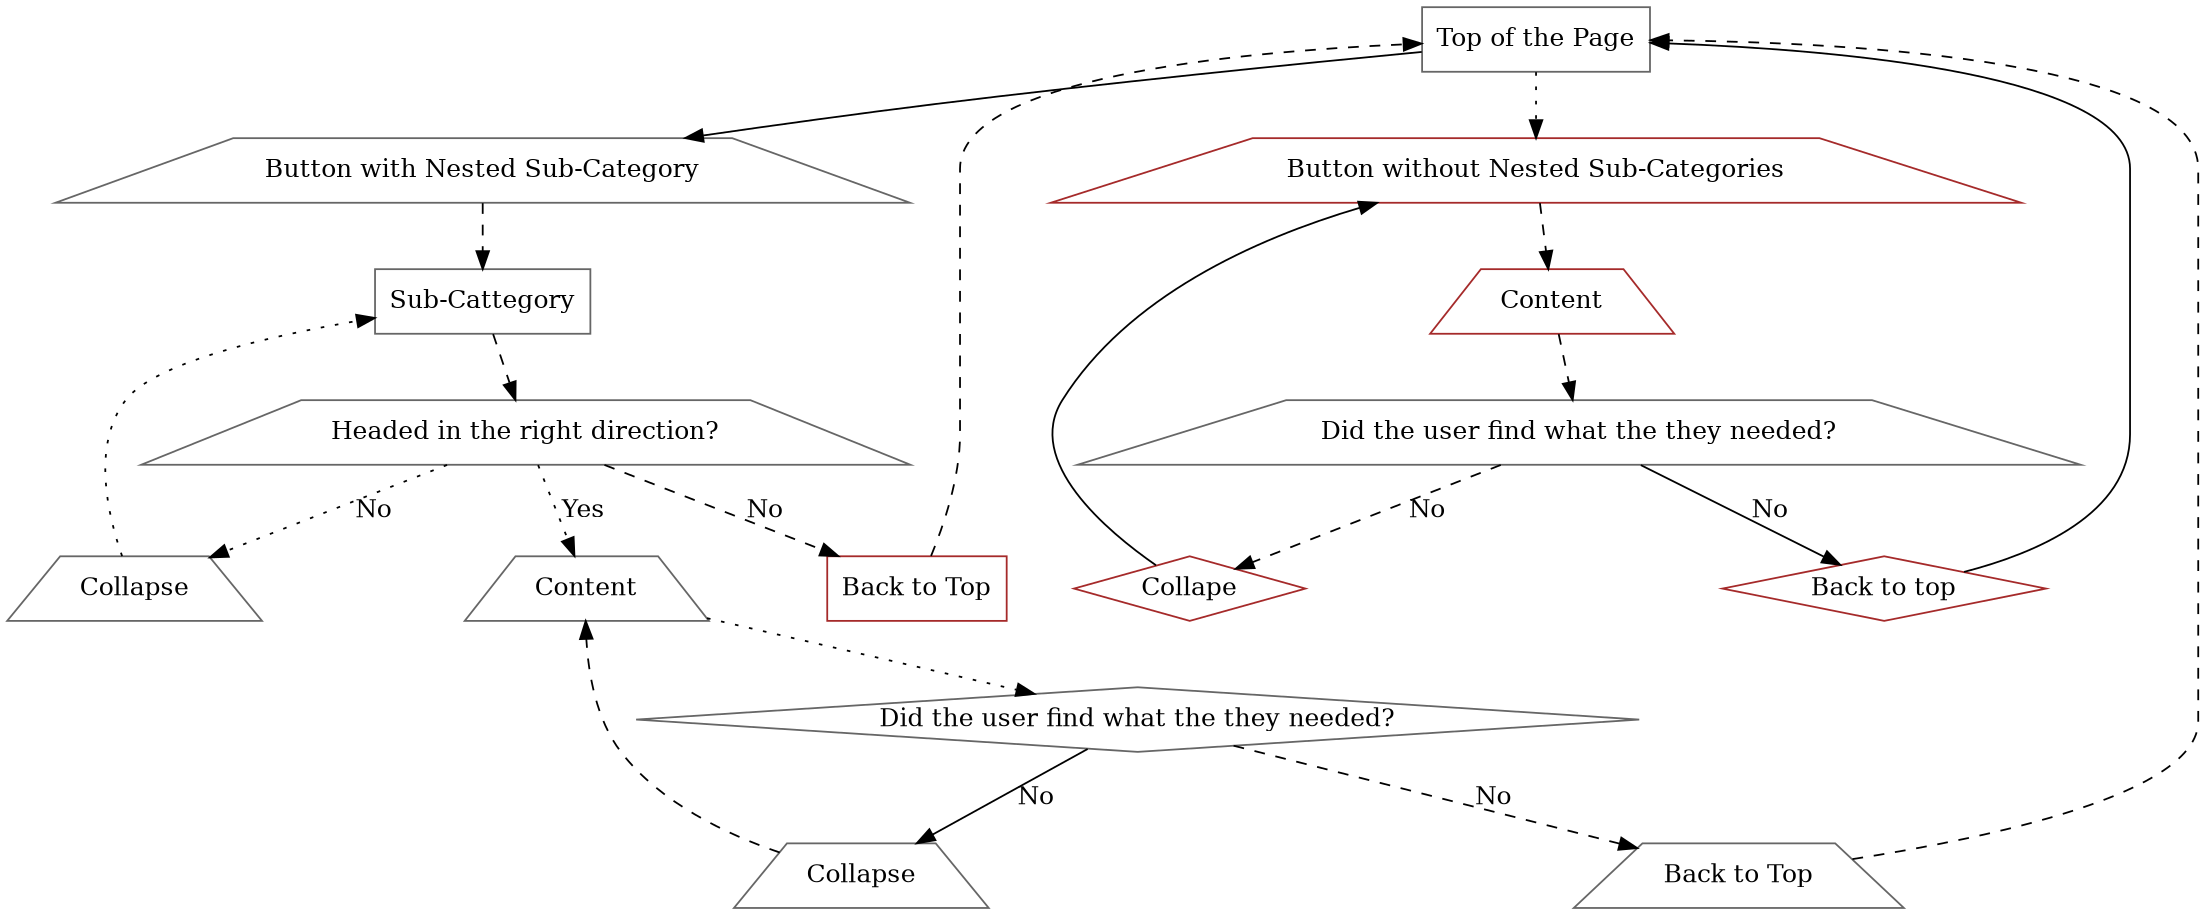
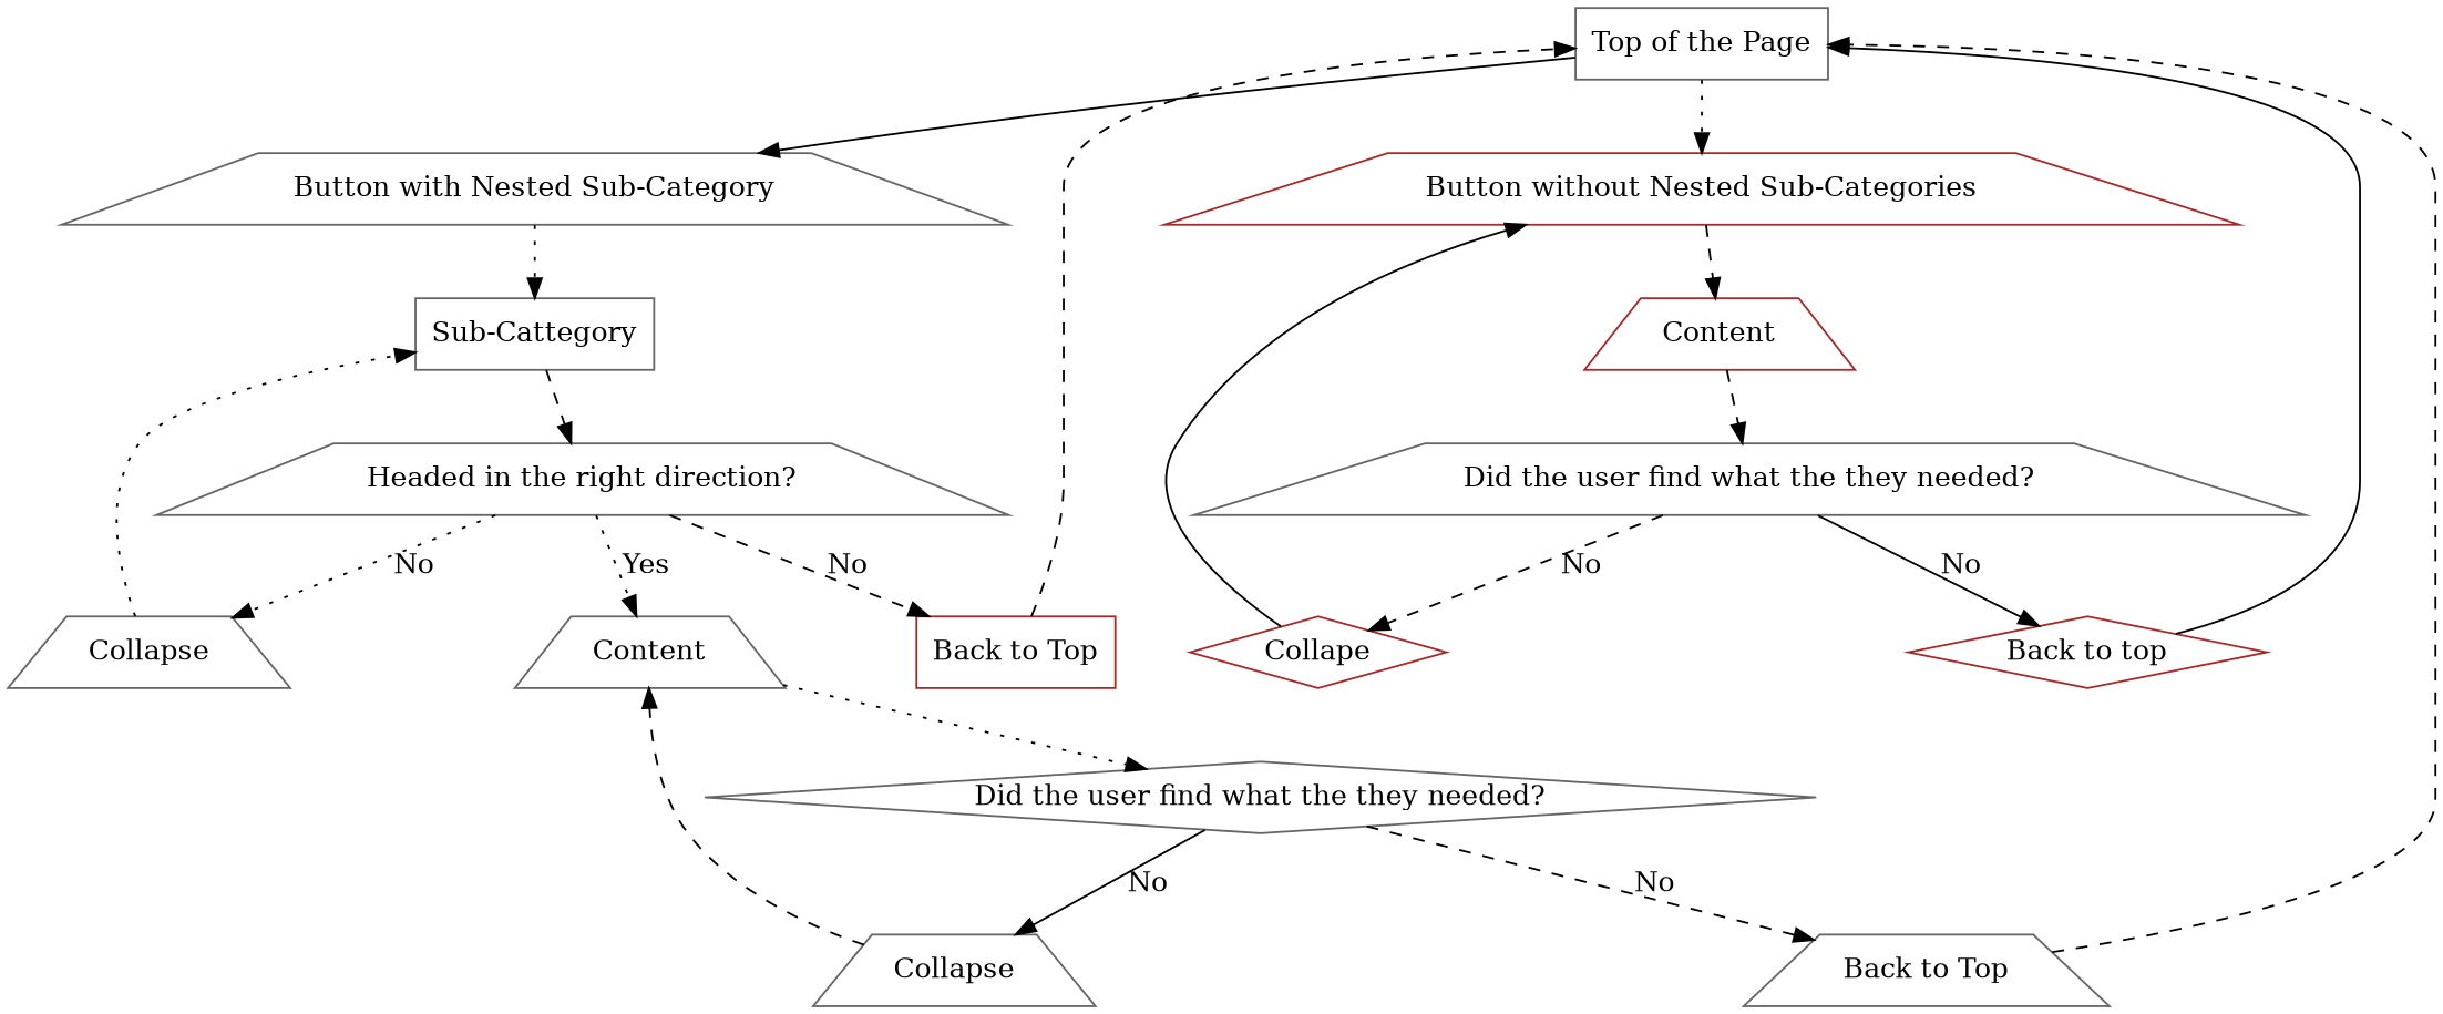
  digraph {
    node [color=gray40 shape=trapezium]
    edge [style=dashed]
    n1 [label="Top of the Page" shape=box]
    n2 [label="Button with Nested Sub-Category"]
    n3 [color=brown label="Button without Nested Sub-Categories"]
    n4 [label="Sub-Cattegory" shape=box]
    n5 [color=brown label=Content styled=filled]
    n6 [label="Headed in the right direction?"]
    n7 [label=Collapse]
    n8 [color=brown label="Back to Top" shape=box]
    n9 [label=Content styled=filled]
    n10 [label="Did the user find what the they needed?" shape=diamond]
    n11 [label=Collapse]
    n12 [label="Back to Top"]
    n13 [label="Did the user find what the they needed?"]
    n14 [color=brown label=Collape shape=diamond]
    n15 [color=brown label="Back to top" shape=diamond]
    n1 -> n2 [style=solid]
    n1 -> n3 [style=dotted]
-   n2 -> n4
+   n2 -> n4 [style=dotted]
    n3 -> n5
    n4 -> n6
    n5 -> n13
    n6 -> n7 [label=No style=dotted]
    n6 -> n8 [label=No]
    n6 -> n9 [label=Yes style=dotted]
    n7 -> n4 [style=dotted]
    n8 -> n1
    n9 -> n10 [style=dotted]
    n10 -> n11 [label=No style=solid]
    n10 -> n12 [label=No]
    n11 -> n9
    n12 -> n1
    n13 -> n14 [label=No]
    n13 -> n15 [label=No style=solid]
    n14 -> n3 [style=solid]
    n15 -> n1 [style=solid]
  }
